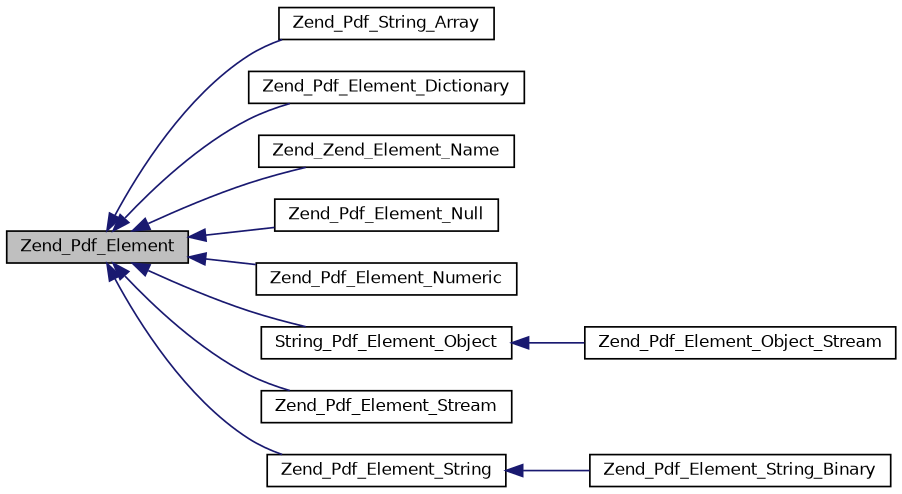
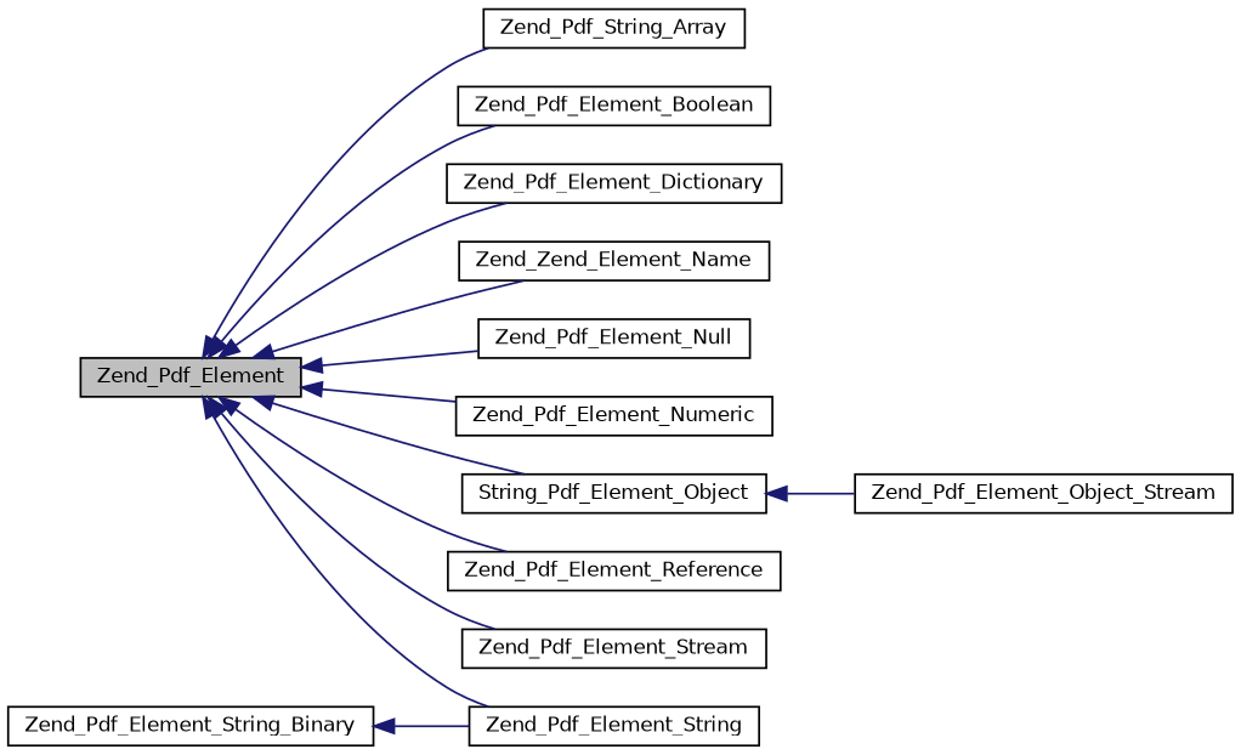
  digraph {
    rankdir=LR
    node [color=black fillcolor=white fontname=Helvetica fontsize=10 shape=record style=filled]
    edge [color=midnightblue dir=back fontname=Helvetica fontsize=10 labelfontname=Helvetica labelfontsize=10 style=solid]
    n1 [fillcolor=grey75 fontcolor=black height=0.2 label=Zend_Pdf_Element width=0.4]
    n2 [height=0.2 label=Zend_Pdf_String_Array width=0.4]
+   n3 [height=0.2 label=Zend_Pdf_Element_Boolean width=0.4]
    n4 [height=0.2 label=Zend_Pdf_Element_Dictionary width=0.4]
    n5 [height=0.2 label=Zend_Zend_Element_Name width=0.4]
    n6 [height=0.2 label=Zend_Pdf_Element_Null width=0.4]
    n7 [height=0.2 label=Zend_Pdf_Element_Numeric width=0.4]
    n8 [height=0.2 label=String_Pdf_Element_Object width=0.4]
+   n9 [height=0.2 label=Zend_Pdf_Element_Reference width=0.4]
    n10 [height=0.2 label=Zend_Pdf_Element_Stream width=0.4]
    n11 [height=0.2 label=Zend_Pdf_Element_String width=0.4]
    n12 [height=0.2 label=Zend_Pdf_Element_Object_Stream width=0.4]
    n13 [height=0.2 label=Zend_Pdf_Element_String_Binary width=0.4]
    n1 -> n2
+   n1 -> n3
    n1 -> n4
    n1 -> n5
    n1 -> n6
    n1 -> n7
    n1 -> n8
+   n1 -> n9
    n1 -> n10
    n1 -> n11
    n8 -> n12
-   n11 -> n13
+   n13 -> n11
  }
